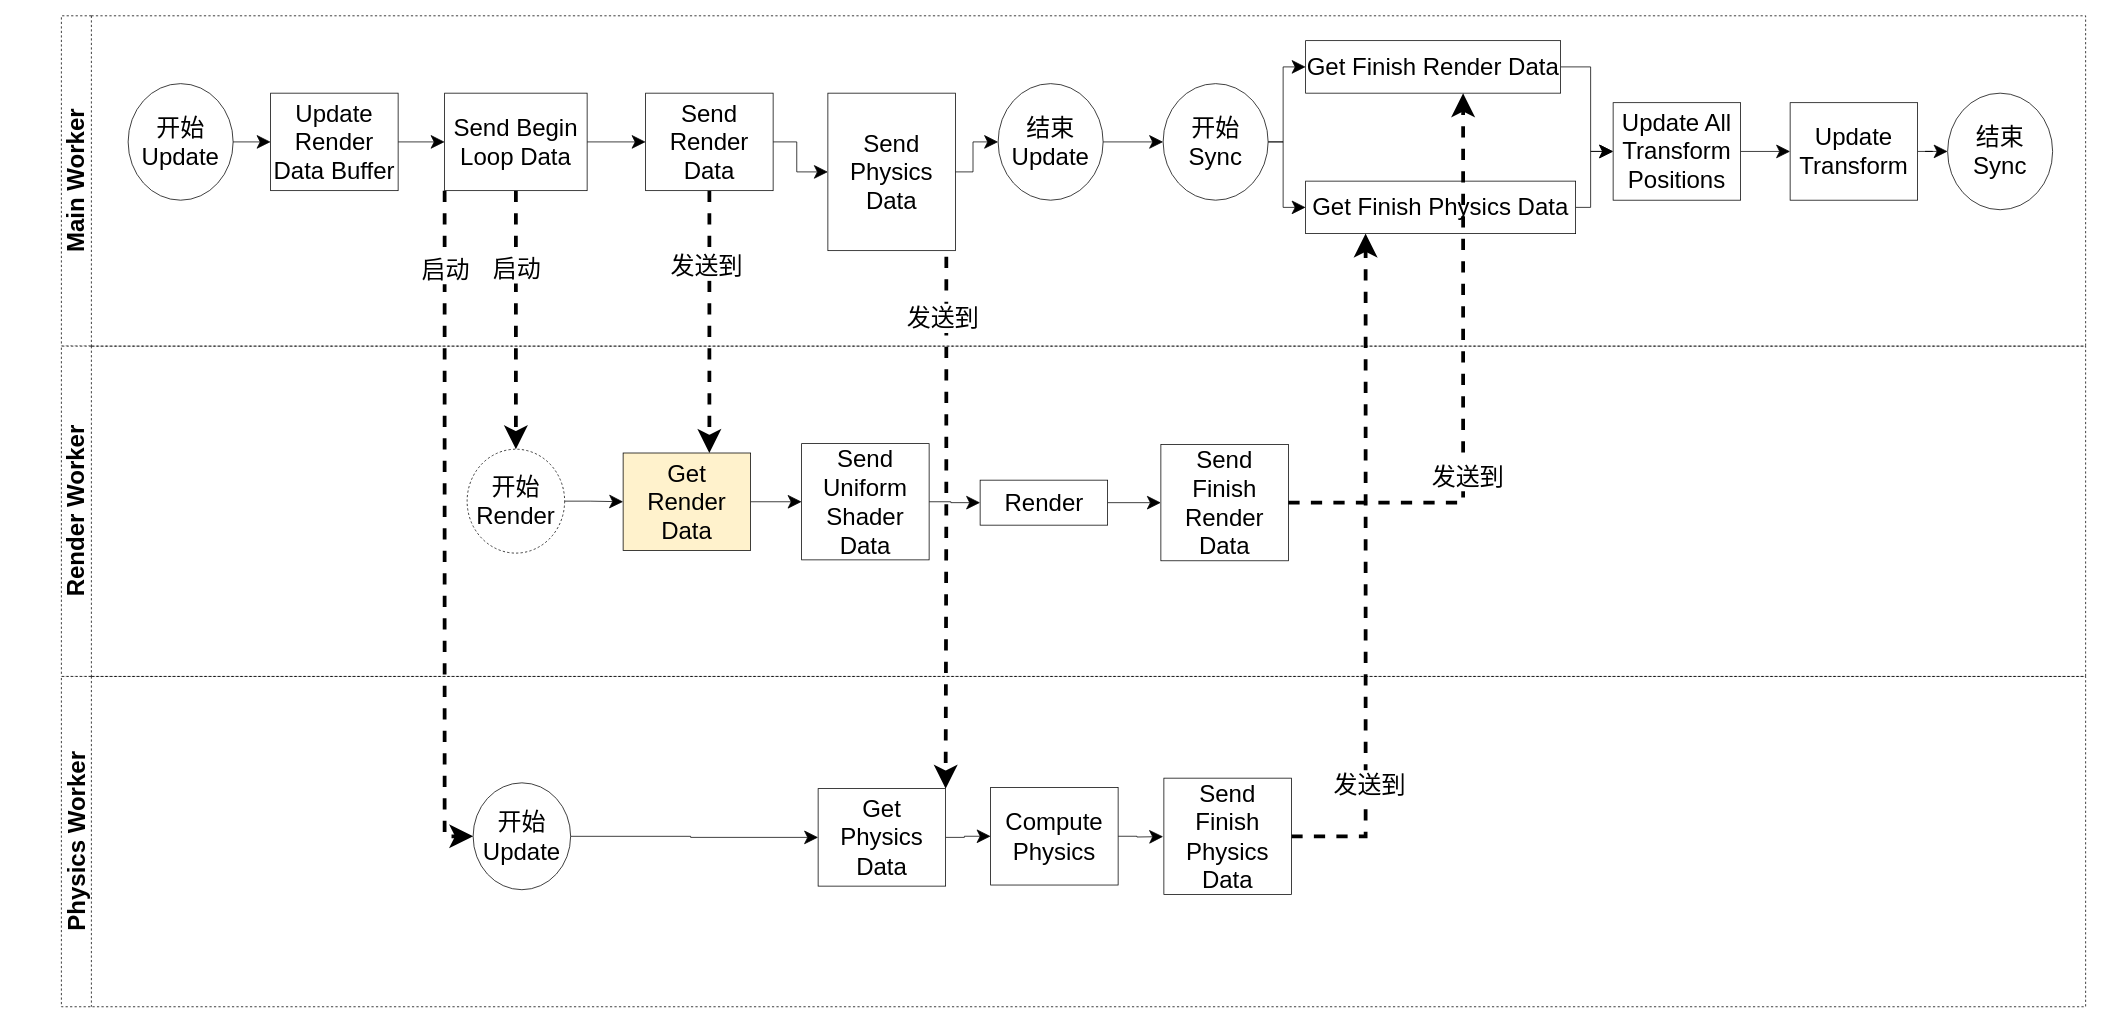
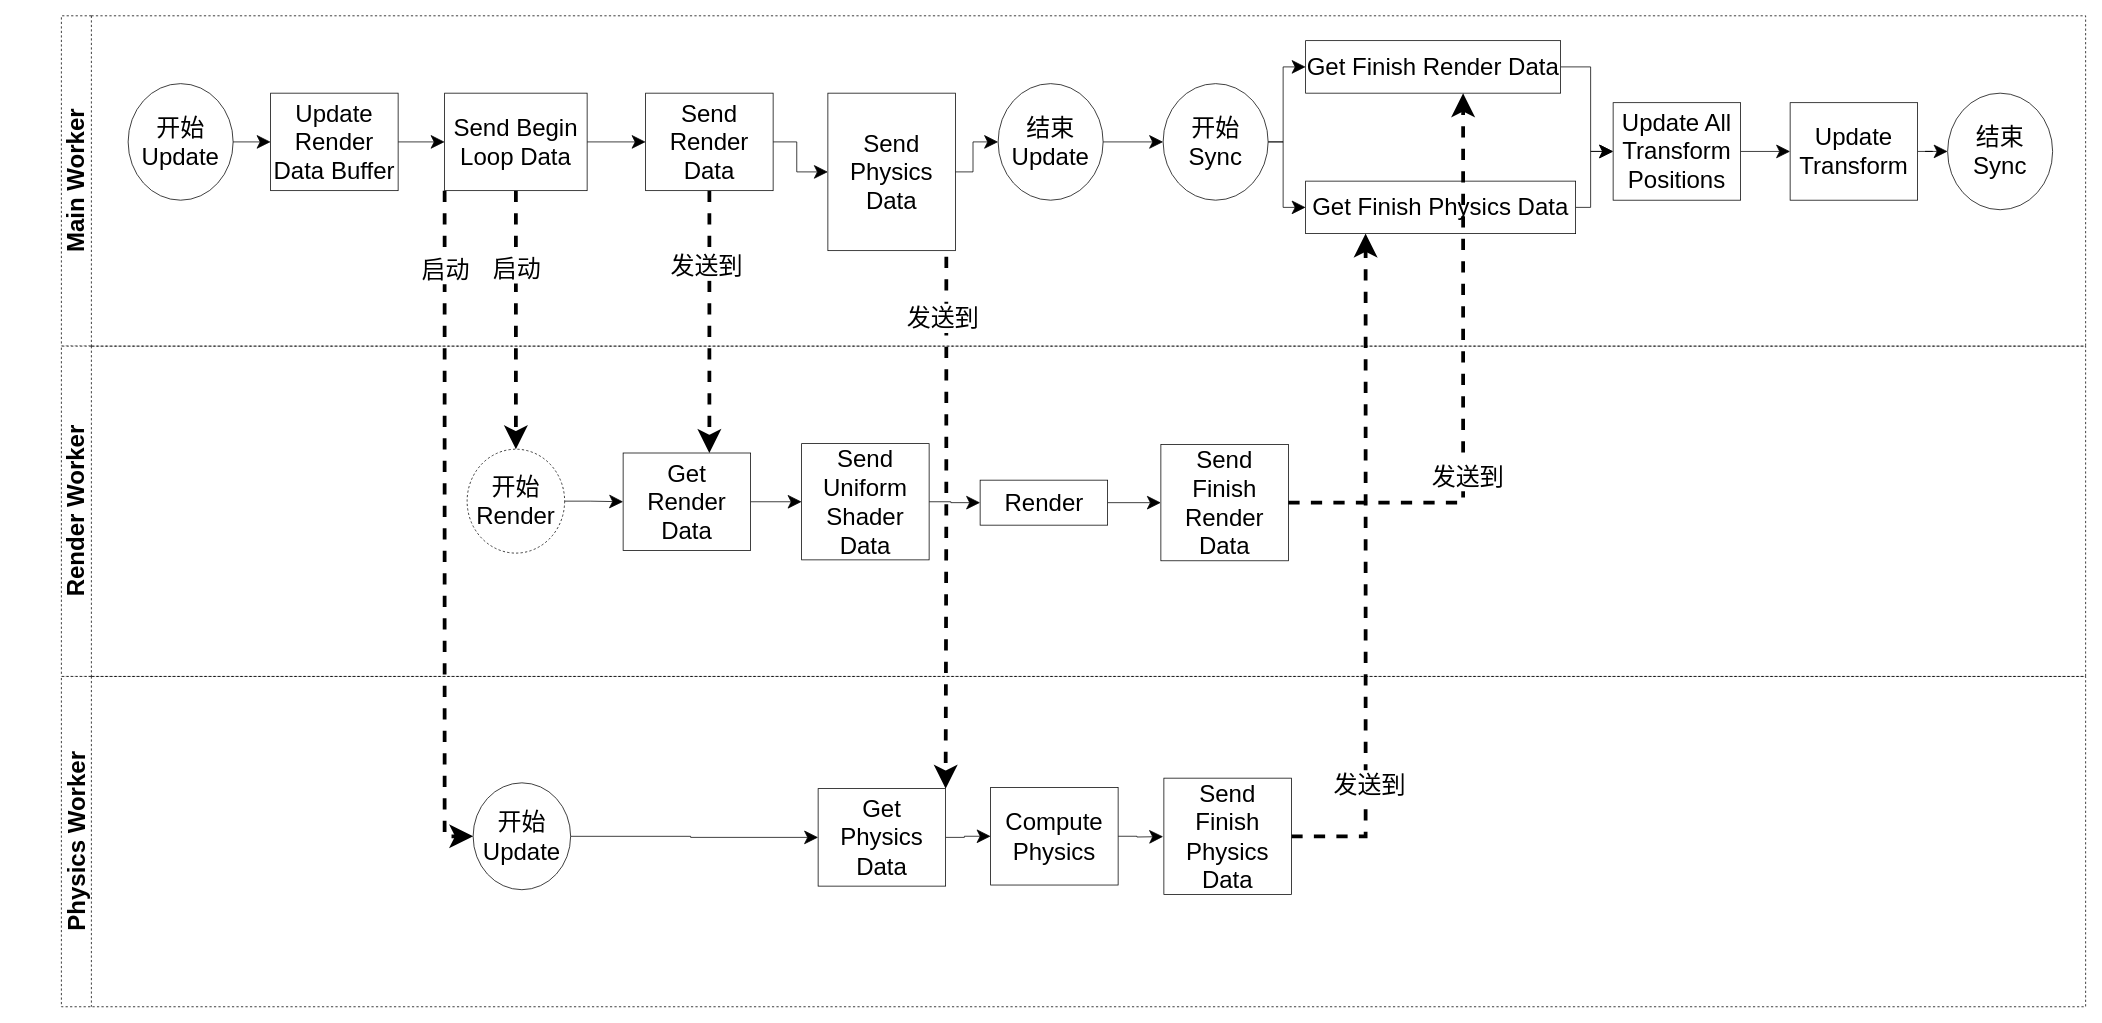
  <mxCell id="0" />
  <mxCell id="1" parent="0" />
  <mxCell id="2" value="&lt;font style=&quot;font-size: 32px&quot;&gt;Main Worker&lt;/font&gt;" style="swimlane;html=1;childLayout=stackLayout;resizeParent=1;resizeParentMax=0;horizontal=0;startSize=40;horizontalStack=0;fontSize=22;dashed=1;" parent="1" vertex="1"><mxGeometry x="81" y="20.58" width="2699" height="440.42" as="geometry"><mxRectangle x="120" y="120" width="30" height="50" as="alternateBounds" /></mxGeometry></mxCell>
  <mxCell id="3" style="edgeStyle=orthogonalEdgeStyle;rounded=0;orthogonalLoop=1;jettySize=auto;html=1;endArrow=classic;endFill=1;fontSize=22;" parent="1" edge="1"><mxGeometry relative="1" as="geometry"><mxPoint x="20" y="135.02" as="sourcePoint" /><mxPoint x="20.034" y="135.02" as="targetPoint" /></mxGeometry></mxCell>
  <mxCell id="4" value="开始&lt;br&gt;Update" style="ellipse;whiteSpace=wrap;html=1;fontSize=32;" parent="1" vertex="1"><mxGeometry x="170" y="111" width="140" height="155.42" as="geometry" /></mxCell>
  <mxCell id="5" value="" style="edgeStyle=orthogonalEdgeStyle;rounded=0;orthogonalLoop=1;jettySize=auto;html=1;fontSize=32;endSize=16;startSize=16;exitX=1;exitY=0.5;exitDx=0;exitDy=0;" parent="1" source="4" target="7" edge="1"><mxGeometry relative="1" as="geometry"><mxPoint x="320" y="186" as="sourcePoint" /></mxGeometry></mxCell>
  <mxCell id="6" value="" style="edgeStyle=orthogonalEdgeStyle;rounded=0;orthogonalLoop=1;jettySize=auto;html=1;endSize=16;startSize=16;" parent="1" source="7" target="16" edge="1"><mxGeometry relative="1" as="geometry" /></mxCell>
  <mxCell id="7" value="Update Render Data Buffer" style="whiteSpace=wrap;html=1;fontSize=32;" parent="1" vertex="1"><mxGeometry x="360" y="123.71" width="170" height="130" as="geometry" /></mxCell>
  <mxCell id="8" value="&lt;font style=&quot;font-size: 32px&quot;&gt;Render Worker&lt;/font&gt;" style="swimlane;html=1;childLayout=stackLayout;resizeParent=1;resizeParentMax=0;horizontal=0;startSize=40;horizontalStack=0;fontSize=22;dashed=1;" parent="1" vertex="1"><mxGeometry x="81" y="461" width="2699" height="440.42" as="geometry"><mxRectangle x="120" y="120" width="30" height="50" as="alternateBounds" /></mxGeometry></mxCell>
  <mxCell id="9" value="&lt;font style=&quot;font-size: 32px&quot;&gt;Physics Worker&lt;/font&gt;" style="swimlane;html=1;childLayout=stackLayout;resizeParent=1;resizeParentMax=0;horizontal=0;startSize=40;horizontalStack=0;fontSize=22;dashed=1;" parent="1" vertex="1"><mxGeometry x="81" y="901.42" width="2699" height="440.42" as="geometry"><mxRectangle x="120" y="120" width="30" height="50" as="alternateBounds" /></mxGeometry></mxCell>
  <mxCell id="10" style="edgeStyle=orthogonalEdgeStyle;rounded=0;orthogonalLoop=1;jettySize=auto;html=1;endArrow=classic;endFill=1;fontSize=22;" parent="1" edge="1"><mxGeometry relative="1" as="geometry"><mxPoint x="30" y="565.38" as="sourcePoint" /><mxPoint x="30.034" y="565.38" as="targetPoint" /></mxGeometry></mxCell>
  <mxCell id="11" value="" style="edgeStyle=orthogonalEdgeStyle;rounded=0;orthogonalLoop=1;jettySize=auto;html=1;endSize=16;startSize=16;" parent="1" source="16" target="20" edge="1"><mxGeometry relative="1" as="geometry" /></mxCell>
  <mxCell id="12" style="edgeStyle=orthogonalEdgeStyle;rounded=0;orthogonalLoop=1;jettySize=auto;html=1;startSize=16;endSize=16;dashed=1;strokeWidth=5;" parent="1" source="16" target="34" edge="1"><mxGeometry relative="1" as="geometry" /></mxCell>
  <mxCell id="13" value="&lt;font style=&quot;font-size: 32px&quot;&gt;启动&lt;/font&gt;" style="edgeLabel;html=1;align=center;verticalAlign=middle;resizable=0;points=[];" parent="12" vertex="1" connectable="0"><mxGeometry x="-0.388" y="3" relative="1" as="geometry"><mxPoint x="-3" y="-1" as="offset" /></mxGeometry></mxCell>
  <mxCell id="14" style="edgeStyle=orthogonalEdgeStyle;rounded=0;orthogonalLoop=1;jettySize=auto;html=1;entryX=0;entryY=0.5;entryDx=0;entryDy=0;dashed=1;startSize=16;endSize=16;strokeWidth=5;exitX=0;exitY=1;exitDx=0;exitDy=0;" parent="1" source="16" target="43" edge="1"><mxGeometry relative="1" as="geometry" /></mxCell>
  <mxCell id="15" value="&lt;font style=&quot;font-size: 32px&quot;&gt;启动&lt;/font&gt;" style="edgeLabel;html=1;align=center;verticalAlign=middle;resizable=0;points=[];" parent="14" vertex="1" connectable="0"><mxGeometry x="-0.765" y="9" relative="1" as="geometry"><mxPoint x="-9" y="-1" as="offset" /></mxGeometry></mxCell>
  <mxCell id="16" value="Send Begin Loop Data" style="whiteSpace=wrap;html=1;fontSize=32;" parent="1" vertex="1"><mxGeometry x="592" y="123.71" width="190" height="130" as="geometry" /></mxCell>
  <mxCell id="17" style="edgeStyle=orthogonalEdgeStyle;rounded=0;orthogonalLoop=1;jettySize=auto;html=1;startSize=16;endSize=16;strokeWidth=5;dashed=1;" parent="1" source="20" target="36" edge="1"><mxGeometry relative="1" as="geometry"><Array as="points"><mxPoint x="945" y="461" /><mxPoint x="945" y="461" /></Array></mxGeometry></mxCell>
  <mxCell id="18" value="&lt;font style=&quot;font-size: 32px&quot;&gt;发送到&lt;/font&gt;" style="edgeLabel;html=1;align=center;verticalAlign=middle;resizable=0;points=[];" parent="17" vertex="1" connectable="0"><mxGeometry x="-0.438" y="8" relative="1" as="geometry"><mxPoint x="-13" y="2" as="offset" /></mxGeometry></mxCell>
  <mxCell id="19" style="edgeStyle=orthogonalEdgeStyle;rounded=0;orthogonalLoop=1;jettySize=auto;html=1;entryX=0;entryY=0.5;entryDx=0;entryDy=0;endSize=16;startSize=16;" parent="1" source="20" target="56" edge="1"><mxGeometry relative="1" as="geometry" /></mxCell>
  <mxCell id="20" value="Send Render Data" style="whiteSpace=wrap;html=1;fontSize=32;" parent="1" vertex="1"><mxGeometry x="860" y="123.71" width="170" height="130" as="geometry" /></mxCell>
  <mxCell id="21" style="edgeStyle=orthogonalEdgeStyle;rounded=0;orthogonalLoop=1;jettySize=auto;html=1;startSize=16;endSize=16;" parent="1" source="22" target="32" edge="1"><mxGeometry relative="1" as="geometry" /></mxCell>
  <mxCell id="22" value="Update Transform" style="whiteSpace=wrap;html=1;fontSize=32;" parent="1" vertex="1"><mxGeometry x="2386" y="136.42" width="170" height="130" as="geometry" /></mxCell>
  <mxCell id="23" style="edgeStyle=orthogonalEdgeStyle;rounded=0;orthogonalLoop=1;jettySize=auto;html=1;entryX=0;entryY=0.5;entryDx=0;entryDy=0;startSize=16;endSize=16;strokeWidth=1;" parent="1" source="24" target="27" edge="1"><mxGeometry relative="1" as="geometry" /></mxCell>
  <mxCell id="24" value="结束&lt;br&gt;Update" style="ellipse;whiteSpace=wrap;html=1;fontSize=32;" parent="1" vertex="1"><mxGeometry x="1330" y="111" width="140" height="155.42" as="geometry" /></mxCell>
  <mxCell id="25" style="edgeStyle=orthogonalEdgeStyle;rounded=0;orthogonalLoop=1;jettySize=auto;html=1;entryX=0;entryY=0.5;entryDx=0;entryDy=0;startSize=16;endSize=16;strokeWidth=1;" parent="1" source="27" target="29" edge="1"><mxGeometry relative="1" as="geometry" /></mxCell>
  <mxCell id="26" style="edgeStyle=orthogonalEdgeStyle;rounded=0;orthogonalLoop=1;jettySize=auto;html=1;entryX=0;entryY=0.5;entryDx=0;entryDy=0;startSize=16;endSize=16;strokeWidth=1;" parent="1" source="27" target="50" edge="1"><mxGeometry relative="1" as="geometry" /></mxCell>
  <mxCell id="27" value="开始&lt;br&gt;Sync" style="ellipse;whiteSpace=wrap;html=1;fontSize=32;" parent="1" vertex="1"><mxGeometry x="1550" y="111" width="140" height="155.42" as="geometry" /></mxCell>
  <mxCell id="28" style="edgeStyle=orthogonalEdgeStyle;rounded=0;orthogonalLoop=1;jettySize=auto;html=1;entryX=0;entryY=0.5;entryDx=0;entryDy=0;startSize=16;endSize=16;strokeWidth=1;" parent="1" source="29" target="31" edge="1"><mxGeometry relative="1" as="geometry"><Array as="points"><mxPoint x="2120" y="89" /><mxPoint x="2120" y="201" /></Array></mxGeometry></mxCell>
  <mxCell id="29" value="Get Finish Render Data" style="whiteSpace=wrap;html=1;fontSize=32;" parent="1" vertex="1"><mxGeometry x="1740" y="53.71" width="340" height="70" as="geometry" /></mxCell>
  <mxCell id="30" style="edgeStyle=orthogonalEdgeStyle;rounded=0;orthogonalLoop=1;jettySize=auto;html=1;entryX=0;entryY=0.5;entryDx=0;entryDy=0;endSize=16;startSize=16;" parent="1" source="31" target="22" edge="1"><mxGeometry relative="1" as="geometry" /></mxCell>
  <mxCell id="31" value="Update All Transform Positions" style="whiteSpace=wrap;html=1;fontSize=32;" parent="1" vertex="1"><mxGeometry x="2150" y="136.42" width="170" height="130" as="geometry" /></mxCell>
  <mxCell id="32" value="结束&lt;br&gt;Sync" style="ellipse;whiteSpace=wrap;html=1;fontSize=32;" parent="1" vertex="1"><mxGeometry x="2596" y="123.71" width="140" height="155.42" as="geometry" /></mxCell>
  <mxCell id="33" style="edgeStyle=orthogonalEdgeStyle;rounded=0;orthogonalLoop=1;jettySize=auto;html=1;entryX=0;entryY=0.5;entryDx=0;entryDy=0;startSize=16;endSize=16;strokeWidth=1;" parent="1" source="34" target="36" edge="1"><mxGeometry relative="1" as="geometry" /></mxCell>
  <mxCell id="34" value="开始&lt;br&gt;Render" style="ellipse;whiteSpace=wrap;html=1;fontSize=32;dashed=1;" parent="1" vertex="1"><mxGeometry x="622" y="598.44" width="130" height="138.54" as="geometry" /></mxCell>
  <mxCell id="35" value="" style="edgeStyle=orthogonalEdgeStyle;rounded=0;orthogonalLoop=1;jettySize=auto;html=1;startSize=16;endSize=16;" parent="1" source="36" target="38" edge="1"><mxGeometry relative="1" as="geometry" /></mxCell>
- <mxCell id="36" value="Get &lt;br&gt;Render Data" style="whiteSpace=wrap;html=1;fontSize=32;fillColor=#fff2cc;" parent="1" vertex="1"><mxGeometry x="830" y="603.5" width="170" height="130" as="geometry" /></mxCell>
+ <mxCell id="36" value="Get &lt;br&gt;Render Data" style="whiteSpace=wrap;html=1;fontSize=32;" parent="1" vertex="1"><mxGeometry x="830" y="603.5" width="170" height="130" as="geometry" /></mxCell>
  <mxCell id="37" style="edgeStyle=orthogonalEdgeStyle;rounded=0;orthogonalLoop=1;jettySize=auto;html=1;entryX=0;entryY=0.5;entryDx=0;entryDy=0;startSize=16;endSize=16;" parent="1" source="38" target="40" edge="1"><mxGeometry relative="1" as="geometry" /></mxCell>
  <mxCell id="38" value="Send Uniform Shader Data" style="whiteSpace=wrap;html=1;fontSize=32;" parent="1" vertex="1"><mxGeometry x="1068" y="591" width="170" height="155" as="geometry" /></mxCell>
  <mxCell id="39" style="edgeStyle=orthogonalEdgeStyle;rounded=0;orthogonalLoop=1;jettySize=auto;html=1;entryX=0;entryY=0.5;entryDx=0;entryDy=0;startSize=16;endSize=16;strokeWidth=1;" parent="1" source="40" target="41" edge="1"><mxGeometry relative="1" as="geometry" /></mxCell>
  <mxCell id="40" value="Render" style="html=1;fontSize=32;" parent="1" vertex="1"><mxGeometry x="1306" y="639.71" width="170" height="60" as="geometry" /></mxCell>
  <mxCell id="41" value="Send Finish Render Data" style="whiteSpace=wrap;html=1;fontSize=32;" parent="1" vertex="1"><mxGeometry x="1547" y="592.21" width="170" height="155" as="geometry" /></mxCell>
  <mxCell id="42" style="edgeStyle=orthogonalEdgeStyle;rounded=0;jumpStyle=none;orthogonalLoop=1;jettySize=auto;html=1;entryX=0;entryY=0.5;entryDx=0;entryDy=0;startSize=16;endSize=16;strokeWidth=1;" parent="1" source="43" target="58" edge="1"><mxGeometry relative="1" as="geometry" /></mxCell>
  <mxCell id="43" value="开始&lt;br&gt;Update" style="ellipse;whiteSpace=wrap;html=1;fontSize=32;" parent="1" vertex="1"><mxGeometry x="630" y="1043.29" width="130" height="142.5" as="geometry" /></mxCell>
  <mxCell id="44" value="" style="edgeStyle=orthogonalEdgeStyle;rounded=0;orthogonalLoop=1;jettySize=auto;html=1;startSize=16;endSize=16;" parent="1" source="45" edge="1"><mxGeometry relative="1" as="geometry"><mxPoint x="1550" y="1115" as="targetPoint" /></mxGeometry></mxCell>
  <mxCell id="45" value="Compute Physics" style="whiteSpace=wrap;html=1;fontSize=32;" parent="1" vertex="1"><mxGeometry x="1320" y="1049.54" width="170" height="130" as="geometry" /></mxCell>
  <mxCell id="46" style="edgeStyle=orthogonalEdgeStyle;rounded=0;orthogonalLoop=1;jettySize=auto;html=1;dashed=1;startSize=16;endSize=16;strokeWidth=5;" parent="1" source="48" edge="1"><mxGeometry relative="1" as="geometry"><mxPoint x="1820" y="311" as="targetPoint" /><Array as="points"><mxPoint x="1820" y="1114" /><mxPoint x="1820" y="311" /></Array></mxGeometry></mxCell>
  <mxCell id="47" value="&lt;font style=&quot;font-size: 32px&quot;&gt;发送到&lt;/font&gt;" style="edgeLabel;html=1;align=center;verticalAlign=middle;resizable=0;points=[];" parent="46" vertex="1" connectable="0"><mxGeometry x="-0.628" y="-5" relative="1" as="geometry"><mxPoint x="-1" as="offset" /></mxGeometry></mxCell>
  <mxCell id="48" value="Send Finish Physics Data" style="whiteSpace=wrap;html=1;fontSize=32;" parent="1" vertex="1"><mxGeometry x="1551" y="1037.04" width="170" height="155" as="geometry" /></mxCell>
  <mxCell id="49" style="edgeStyle=orthogonalEdgeStyle;rounded=0;orthogonalLoop=1;jettySize=auto;html=1;entryX=0;entryY=0.5;entryDx=0;entryDy=0;startSize=16;endSize=16;strokeWidth=1;" parent="1" source="50" target="31" edge="1"><mxGeometry relative="1" as="geometry" /></mxCell>
  <mxCell id="50" value="Get Finish Physics Data" style="whiteSpace=wrap;html=1;fontSize=32;" parent="1" vertex="1"><mxGeometry x="1740" y="241" width="360" height="70" as="geometry" /></mxCell>
  <mxCell id="51" style="edgeStyle=orthogonalEdgeStyle;rounded=0;orthogonalLoop=1;jettySize=auto;html=1;dashed=1;startSize=16;endSize=16;strokeWidth=5;" parent="1" source="41" edge="1"><mxGeometry relative="1" as="geometry"><mxPoint x="1950" y="124" as="targetPoint" /><Array as="points"><mxPoint x="1950" y="670" /><mxPoint x="1950" y="124" /></Array></mxGeometry></mxCell>
  <mxCell id="52" value="&lt;font style=&quot;font-size: 32px&quot;&gt;发送到&lt;/font&gt;" style="edgeLabel;html=1;align=center;verticalAlign=middle;resizable=0;points=[];" parent="51" vertex="1" connectable="0"><mxGeometry x="-0.315" y="-6" relative="1" as="geometry"><mxPoint x="-1" y="-1" as="offset" /></mxGeometry></mxCell>
  <mxCell id="53" style="edgeStyle=orthogonalEdgeStyle;rounded=0;orthogonalLoop=1;jettySize=auto;html=1;entryX=0;entryY=0.5;entryDx=0;entryDy=0;endSize=16;startSize=16;" parent="1" source="56" target="24" edge="1"><mxGeometry relative="1" as="geometry" /></mxCell>
  <mxCell id="54" style="edgeStyle=orthogonalEdgeStyle;rounded=0;orthogonalLoop=1;jettySize=auto;html=1;entryX=1;entryY=0;entryDx=0;entryDy=0;startSize=16;endSize=16;exitX=0.929;exitY=1.038;exitDx=0;exitDy=0;exitPerimeter=0;dashed=1;strokeWidth=5;jumpStyle=none;" parent="1" source="56" target="58" edge="1"><mxGeometry relative="1" as="geometry" /></mxCell>
  <mxCell id="55" value="&lt;font style=&quot;font-size: 32px&quot;&gt;发送到&lt;/font&gt;" style="edgeLabel;html=1;align=center;verticalAlign=middle;resizable=0;points=[];" parent="54" vertex="1" connectable="0"><mxGeometry x="-0.769" y="-5" relative="1" as="geometry"><mxPoint as="offset" /></mxGeometry></mxCell>
  <mxCell id="56" value="Send Physics Data" style="whiteSpace=wrap;html=1;fontSize=32;" parent="1" vertex="1"><mxGeometry x="1103" y="123.71" width="170" height="210" as="geometry" /></mxCell>
  <mxCell id="57" style="edgeStyle=orthogonalEdgeStyle;rounded=0;jumpStyle=none;orthogonalLoop=1;jettySize=auto;html=1;entryX=0;entryY=0.5;entryDx=0;entryDy=0;startSize=16;endSize=16;strokeWidth=1;" parent="1" source="58" target="45" edge="1"><mxGeometry relative="1" as="geometry" /></mxCell>
  <mxCell id="58" value="Get Physics Data" style="whiteSpace=wrap;html=1;fontSize=32;" parent="1" vertex="1"><mxGeometry x="1090" y="1051" width="170" height="130" as="geometry" /></mxCell>
